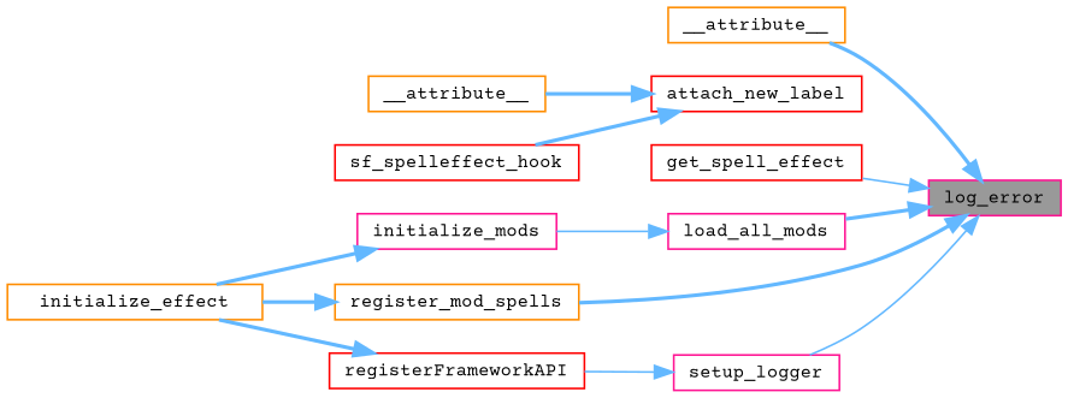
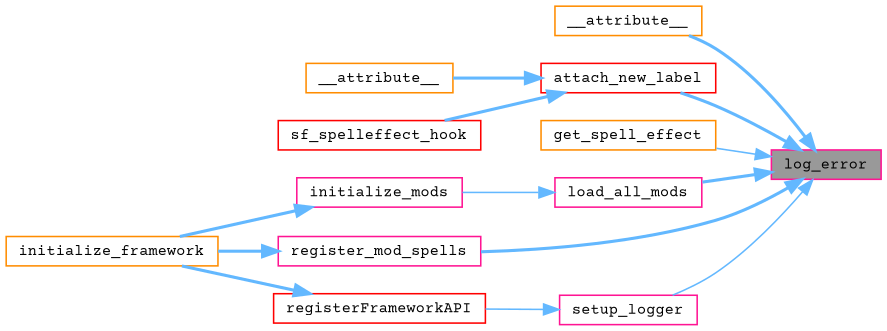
  digraph {
    fontname="Courier Prime"
    rankdir=RL
    node [color=deeppink fillcolor=white fontname="Courier Prime" fontsize=10 shape=box style=filled]
    edge [color=steelblue1 dir=back fontname="Courier Prime" fontsize=10 labelfontname=Helvetica labelfontsize=10 style=bold]
    n1 [fillcolor=grey60 fontcolor=black height=0.2 label=log_error width=0.4]
    n2 [color=darkorange height=0.2 label=__attribute__ width=0.4]
    n3 [color=red height=0.2 label=attach_new_label width=0.4]
-   n4 [color=red height=0.2 label=get_spell_effect width=0.4]
+   n4 [color=darkorange height=0.2 label=get_spell_effect width=0.4]
    n5 [height=0.2 label=load_all_mods width=0.4]
-   n6 [color=darkorange height=0.2 label=register_mod_spells width=0.4]
+   n6 [height=0.2 label=register_mod_spells width=0.4]
    n7 [height=0.2 label=setup_logger width=0.4]
    n8 [color=darkorange height=0.2 label=__attribute__ width=0.4]
    n9 [color=red height=0.2 label=sf_spelleffect_hook width=0.4]
    n10 [height=0.2 label=initialize_mods width=0.4]
-   n11 [color=darkorange height=0.2 label=initialize_effect width=0.4]
+   n11 [color=darkorange height=0.2 label=initialize_framework width=0.4]
    n12 [color=red height=0.2 label=registerFrameworkAPI width=0.4]
    n1 -> n2
+   n1 -> n3
    n1 -> n4 [style=solid]
    n1 -> n5
    n1 -> n6
    n1 -> n7 [style=solid]
    n3 -> n8
    n3 -> n9
    n5 -> n10 [style=solid]
    n6 -> n11
    n7 -> n12 [style=solid]
    n10 -> n11
    n12 -> n11
  }
